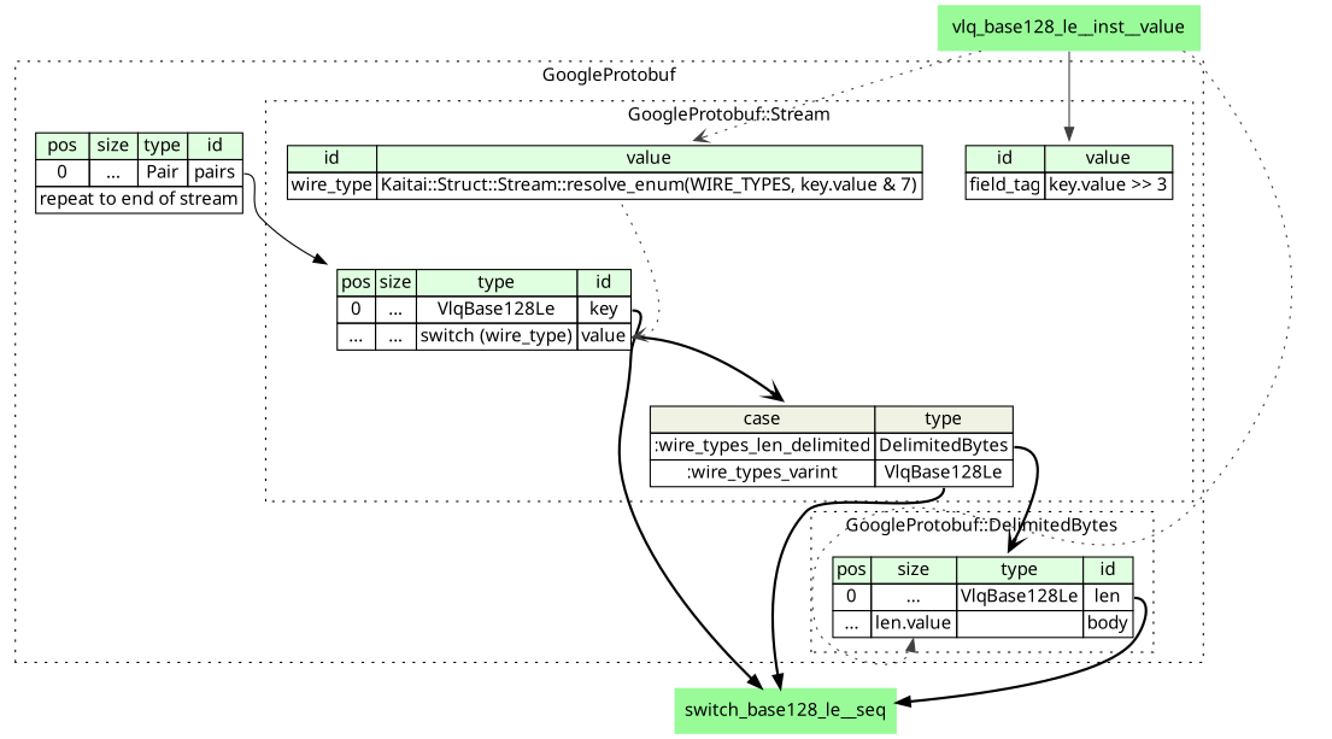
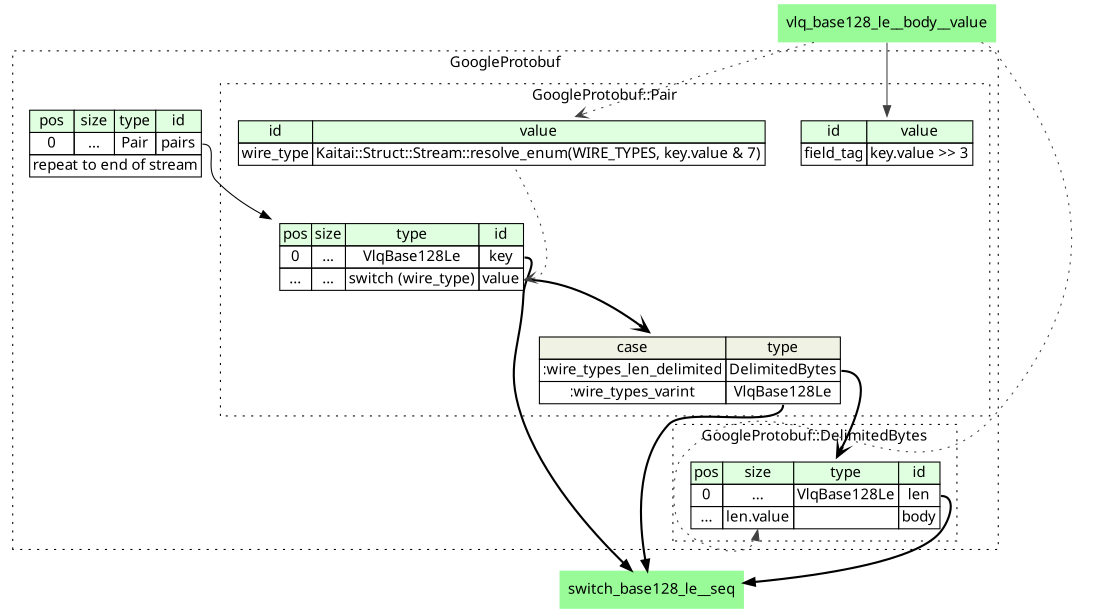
  digraph {
    fontname="Noto Sans"
    rankdir=TB
    node [fontname="Noto Sans" shape=plaintext]
    edge [arrowhead=normal fontname="Noto Sans" style=bold tailport=value_type]
    n1 [label=<<TABLE BORDER="0" CELLBORDER="1" CELLSPACING="0"> 				<TR><TD BGCOLOR="#E0FFE0">pos</TD><TD BGCOLOR="#E0FFE0">size</TD><TD BGCOLOR="#E0FFE0">type</TD><TD BGCOLOR="#E0FFE0">id</TD></TR> 				<TR><TD PORT="len_pos">0</TD><TD PORT="len_size">...</TD><TD>VlqBase128Le</TD><TD PORT="len_type">len</TD></TR> 				<TR><TD PORT="body_pos">...</TD><TD PORT="body_size">len.value</TD><TD></TD><TD PORT="body_type">body</TD></TR> 			</TABLE>>]
    n2 [label=<<TABLE BORDER="0" CELLBORDER="1" CELLSPACING="0"> 				<TR><TD BGCOLOR="#E0FFE0">pos</TD><TD BGCOLOR="#E0FFE0">size</TD><TD BGCOLOR="#E0FFE0">type</TD><TD BGCOLOR="#E0FFE0">id</TD></TR> 				<TR><TD PORT="key_pos">0</TD><TD PORT="key_size">...</TD><TD>VlqBase128Le</TD><TD PORT="key_type">key</TD></TR> 				<TR><TD PORT="value_pos">...</TD><TD PORT="value_size">...</TD><TD>switch (wire_type)</TD><TD PORT="value_type">value</TD></TR> 			</TABLE>>]
    n3 [label=<<TABLE BORDER="0" CELLBORDER="1" CELLSPACING="0"> 				<TR><TD BGCOLOR="#E0FFE0">id</TD><TD BGCOLOR="#E0FFE0">value</TD></TR> 				<TR><TD>field_tag</TD><TD>key.value &gt;&gt; 3</TD></TR> 			</TABLE>>]
    n4 [label=<<TABLE BORDER="0" CELLBORDER="1" CELLSPACING="0"> 				<TR><TD BGCOLOR="#E0FFE0">id</TD><TD BGCOLOR="#E0FFE0">value</TD></TR> 				<TR><TD>wire_type</TD><TD>Kaitai::Struct::Stream::resolve_enum(WIRE_TYPES, key.value &amp; 7)</TD></TR> 			</TABLE>>]
    n5 [label=<<TABLE BORDER="0" CELLBORDER="1" CELLSPACING="0"> 	<TR><TD BGCOLOR="#F0F2E4">case</TD><TD BGCOLOR="#F0F2E4">type</TD></TR> 	<TR><TD>:wire_types_len_delimited</TD><TD PORT="case0">DelimitedBytes</TD></TR> 	<TR><TD>:wire_types_varint</TD><TD PORT="case1">VlqBase128Le</TD></TR> </TABLE>>]
    n6 [label=<<TABLE BORDER="0" CELLBORDER="1" CELLSPACING="0"> 			<TR><TD BGCOLOR="#E0FFE0">pos</TD><TD BGCOLOR="#E0FFE0">size</TD><TD BGCOLOR="#E0FFE0">type</TD><TD BGCOLOR="#E0FFE0">id</TD></TR> 			<TR><TD PORT="pairs_pos">0</TD><TD PORT="pairs_size">...</TD><TD>Pair</TD><TD PORT="pairs_type">pairs</TD></TR> 			<TR><TD COLSPAN="4" PORT="pairs__repeat">repeat to end of stream</TD></TR> 		</TABLE>>]
    n7 [color=darkgreen fillcolor=palegreen label=switch_base128_le__seq style=filled]
-   vlq_base128_le__inst__value [color=darkorange fillcolor=palegreen style=filled]
+   vlq_base128_le__inst__value [color=darkorange fillcolor=palegreen style=filled label=vlq_base128_le__body__value]
    subgraph cluster_1 {
      label=GoogleProtobuf
      style=dotted
      n6
      subgraph cluster_2 {
        label="GoogleProtobuf::DelimitedBytes"
        style=dotted
        n1
      }
      subgraph cluster_3 {
-       label="GoogleProtobuf::Stream"
+       label="GoogleProtobuf::Pair"
        style=dotted
        n2
        n3
        n4
        n5
      }
    }
    n1 -> n7 [tailport=len_type]
    n2 -> n5 [arrowhead=vee]
    n2 -> n7 [tailport=key_type]
    n4 -> n2 [arrowhead=vee color="#404040" headport=value_type style=dotted tailport=wire_type_type]
    n5 -> n1 [arrowhead=vee tailport=case0]
    n5 -> n7 [tailport=case1]
    n6 -> n2 [style=solid tailport=pairs_type]
    vlq_base128_le__inst__value -> n1 [color="#404040" headport=body_size style=dotted]
    vlq_base128_le__inst__value -> n3 [color="#404040" style=solid]
    vlq_base128_le__inst__value -> n4 [arrowhead=vee color="#404040" style=dotted]
  }
